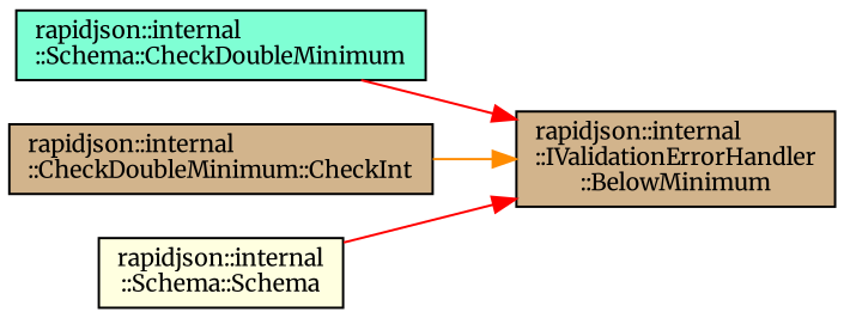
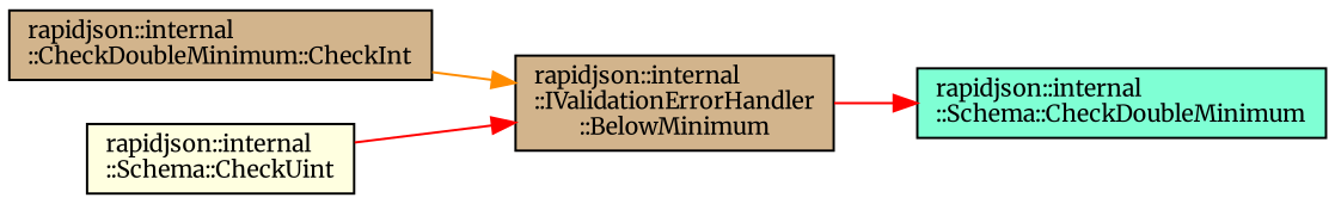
  digraph {
    fontname=Merriweather
    rankdir=RL
    node [color=black fillcolor=tan fontname=Merriweather fontsize=10 shape=record style=filled]
    edge [color=red dir=back fontname=Merriweather fontsize=10 labelfontname=Helvetica labelfontsize=10 style=solid]
    n1 [fontcolor=black height=0.2 label="rapidjson::internal\l::IValidationErrorHandler\l::BelowMinimum" width=0.4]
    n2 [fillcolor=aquamarine height=0.2 label="rapidjson::internal\l::Schema::CheckDoubleMinimum" width=0.4]
    n3 [height=0.2 label="rapidjson::internal\l::CheckDoubleMinimum::CheckInt" width=0.4]
-   n4 [fillcolor=lightyellow height=0.2 label="rapidjson::internal\l::Schema::Schema" width=0.4]
-   n1 -> n2
+   n4 [fillcolor=lightyellow height=0.2 label="rapidjson::internal\l::Schema::CheckUint" width=0.4]
+   n2 -> n1
    n1 -> n3 [color=darkorange]
    n1 -> n4
  }
